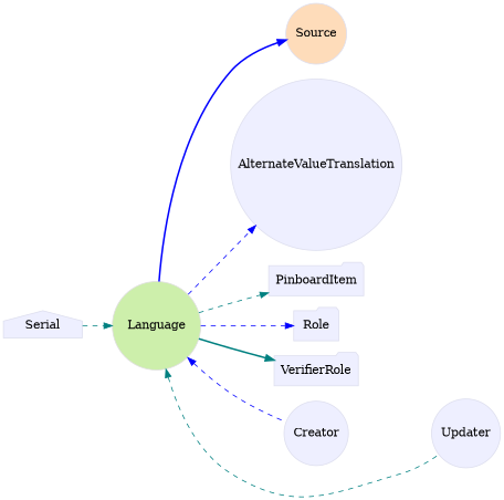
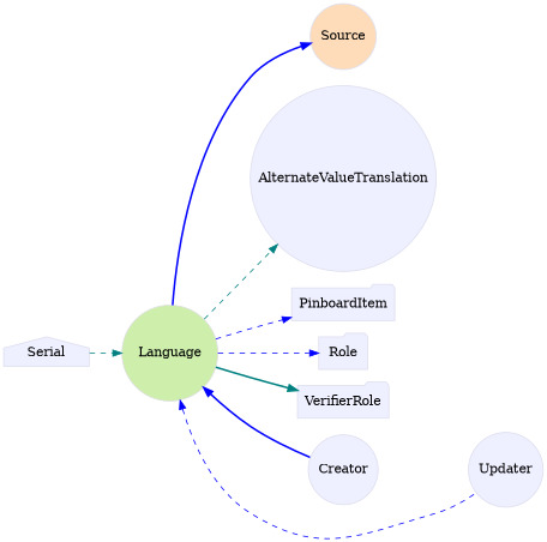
  digraph {
    rankdir=LR
    node [color="#dddeee" fillcolor="#eeefff" group=supporting shape=circle style=filled]
    edge [color=teal style=dashed]
    n1 [fillcolor="#fedcba" group=core height=0.51389 label=Source width=0.75]
    n2 [color="#dedede" fillcolor="#cdefab" group=target height=0.61111 label=Language width=1.479]
    n3 [height=0.5 label=AlternateValueTranslation width=2.2083]
    n4 [height=0.5 label=PinboardItem shape=folder width=1.2639]
    n5 [height=0.5 label=Role shape=folder width=0.75]
    n6 [height=0.5 label=Serial shape=house width=0.75]
    n7 [height=0.5 label=VerifierRole shape=folder width=1.1528]
    n8 [height=0.5 label=Creator width=0.79167]
    n9 [height=0.5 label=Updater width=0.83333]
    subgraph sub_1 {
      n1
    }
    subgraph sub_2 {
      rank=min
    }
    subgraph sub_3 {
      n2
      n3
      n4
      n5
      n6
      n7
      n8
      n9
    }
    n2 -> n1 [color=blue style=bold]
-   n2 -> n3 [color=blue]
-   n2 -> n4
+   n2 -> n3
+   n2 -> n4 [color=blue]
    n2 -> n5 [color=blue]
    n2 -> n7 [style=bold]
-   n2 -> n8 [color=blue dir=back]
-   n2 -> n9 [dir=back]
+   n2 -> n8 [color=blue dir=back style=bold]
+   n2 -> n9 [color=blue dir=back]
    n6 -> n2
    n8 -> n9 [style=invis color=""]
  }
